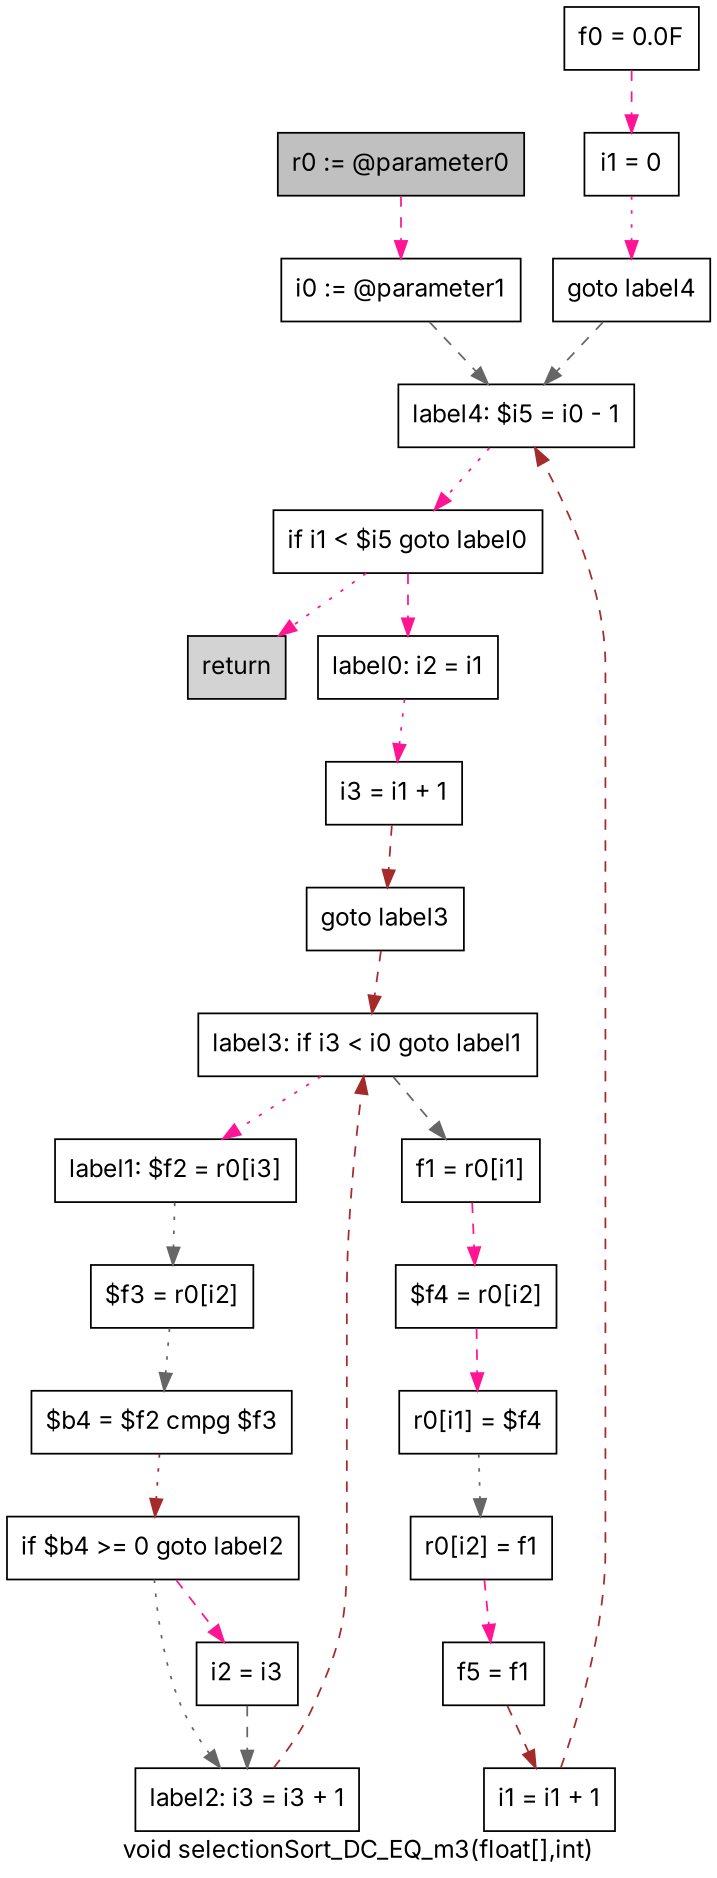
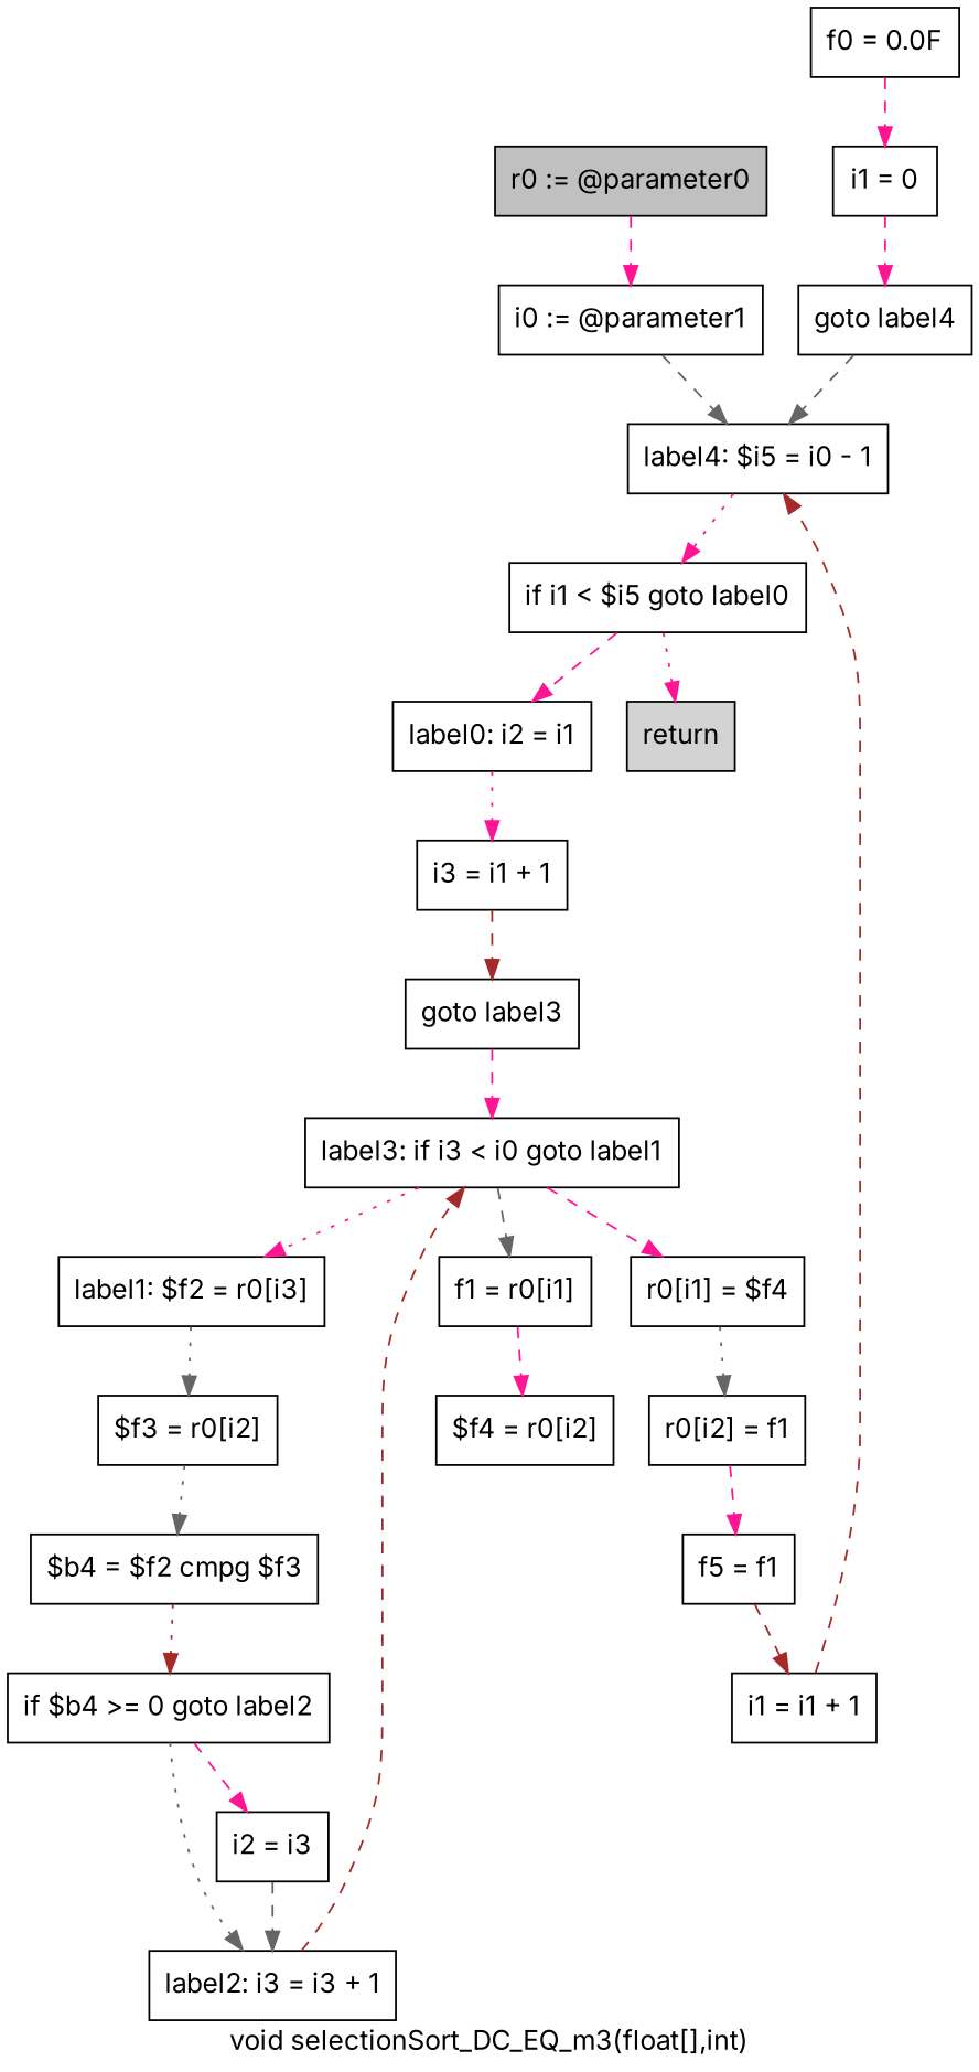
  digraph {
    fontname=Inter
    label="void selectionSort_DC_EQ_m3(float[],int)"
    node [fontname=Inter shape=box]
    edge [color=deeppink fontname=Inter style=dashed]
    n1 [fillcolor=gray label="r0 := @parameter0" style=filled]
    n2 [label="i0 := @parameter1"]
    n3 [label="label4: $i5 = i0 - 1"]
    n4 [label="f0 = 0.0F"]
    n5 [label="i1 = 0"]
    n6 [label="goto label4"]
    n7 [label="if i1 < $i5 goto label0"]
    n8 [label="label0: i2 = i1"]
    n9 [fillcolor=lightgray label=return style=filled]
    n10 [label="i3 = i1 + 1"]
    n11 [label="goto label3"]
    n12 [label="label3: if i3 < i0 goto label1"]
    n13 [label="label1: $f2 = r0[i3]"]
    n14 [label="f1 = r0[i1]"]
    n15 [label="$f3 = r0[i2]"]
    n16 [label="$f4 = r0[i2]"]
    n17 [label="$b4 = $f2 cmpg $f3"]
    n18 [label="if $b4 >= 0 goto label2"]
    n19 [label="i2 = i3"]
    n20 [label="label2: i3 = i3 + 1"]
    n21 [label="r0[i1] = $f4"]
    n22 [label="r0[i2] = f1"]
    n23 [label="f5 = f1"]
    n24 [label="i1 = i1 + 1"]
    n1 -> n2
    n2 -> n3 [color=gray40]
    n3 -> n7 [style=dotted]
    n4 -> n5
-   n5 -> n6 [style=dotted]
+   n5 -> n6
    n6 -> n3 [color=gray40]
    n7 -> n8
    n7 -> n9 [style=dotted]
    n8 -> n10 [style=dotted]
    n10 -> n11 [color=brown]
-   n11 -> n12 [color=brown]
+   n11 -> n12
    n12 -> n13 [style=dotted]
    n12 -> n14 [color=gray40]
    n13 -> n15 [color=gray40 style=dotted]
    n14 -> n16
    n15 -> n17 [color=gray40 style=dotted]
-   n16 -> n21
+   n12 -> n21
    n17 -> n18 [color=brown style=dotted]
    n18 -> n19
    n18 -> n20 [color=gray40 style=dotted]
    n19 -> n20 [color=gray40]
    n20 -> n12 [color=brown]
    n21 -> n22 [color=gray40 style=dotted]
    n22 -> n23
    n23 -> n24 [color=brown]
    n24 -> n3 [color=brown]
  }
